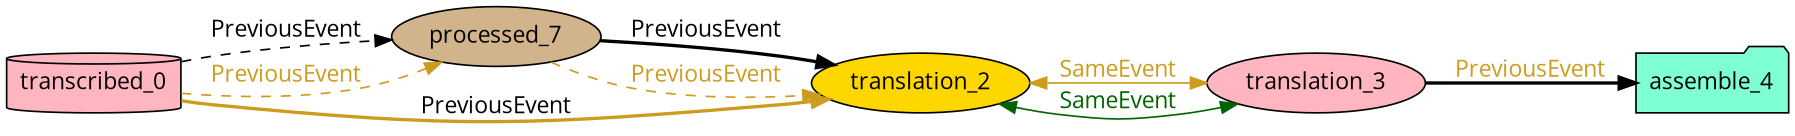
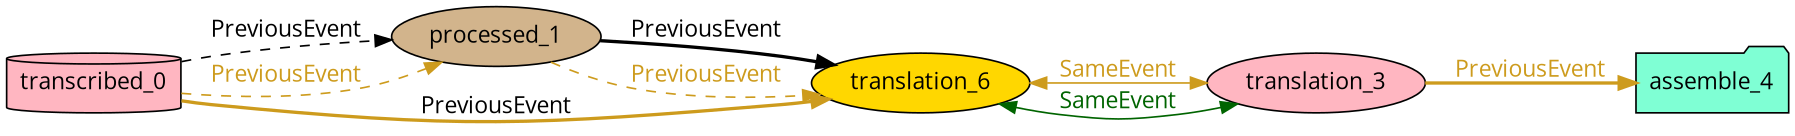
  digraph {
    fontname="Open Sans"
    rankdir=LR
    node [fillcolor=lightpink fontname="Open Sans" shape=ellipse style=filled]
    edge [color=goldenrod3 fontcolor=goldenrod3 fontname="Open Sans" style=dashed]
    n1 [label=transcribed_0 shape=cylinder]
-   n2 [fillcolor=tan label=processed_7]
-   n3 [fillcolor=gold label=translation_2]
+   n2 [fillcolor=tan label=processed_1]
+   n3 [fillcolor=gold label=translation_6]
    n4 [label=translation_3]
    n5 [fillcolor=aquamarine label=assemble_4 shape=folder]
    n1 -> n2 [color=Black fontcolor=black label=PreviousEvent]
    n1 -> n2 [label=PreviousEvent]
    n1 -> n3 [fontcolor=black label=PreviousEvent style=bold]
    n2 -> n3 [color=Black fontcolor=black label=PreviousEvent style=bold]
    n2 -> n3 [label=PreviousEvent]
    n3 -> n4 [dir=both label=SameEvent style=solid]
    n3 -> n4 [color=darkgreen dir=both fontcolor=darkgreen label=SameEvent style=solid]
-   n4 -> n5 [color=Black label=PreviousEvent style=bold]
+   n4 -> n5 [label=PreviousEvent style=bold]
  }
